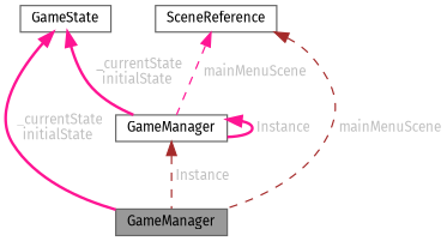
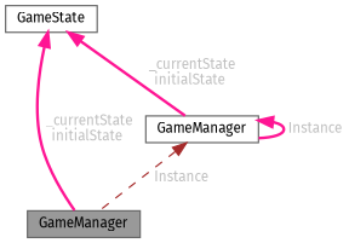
  digraph {
    fontname="Fira Sans"
    node [color=gray40 fillcolor=white fontname="Fira Sans" fontsize=10 shape=box style=filled]
    edge [color=deeppink dir=back fontcolor=grey fontname="Fira Sans" fontsize=10 labelfontname=Helvetica labelfontsize=10 style=dashed]
    n1 [fillcolor=grey60 fontcolor=black height=0.2 label=GameManager width=0.4]
    n2 [height=0.2 label=GameManager width=0.4]
    n3 [height=0.2 label=GameState width=0.4]
-   n4 [height=0.2 label=SceneReference width=0.4]
    n2 -> n1 [color=brown label=" Instance"]
    n2 -> n2 [label=" Instance" style=bold]
    n3 -> n1 [label=" _currentState\ninitialState" style=bold]
    n3 -> n2 [label=" _currentState\ninitialState" style=bold]
-   n4 -> n1 [color=brown label=" mainMenuScene"]
-   n4 -> n2 [label=" mainMenuScene"]
  }
